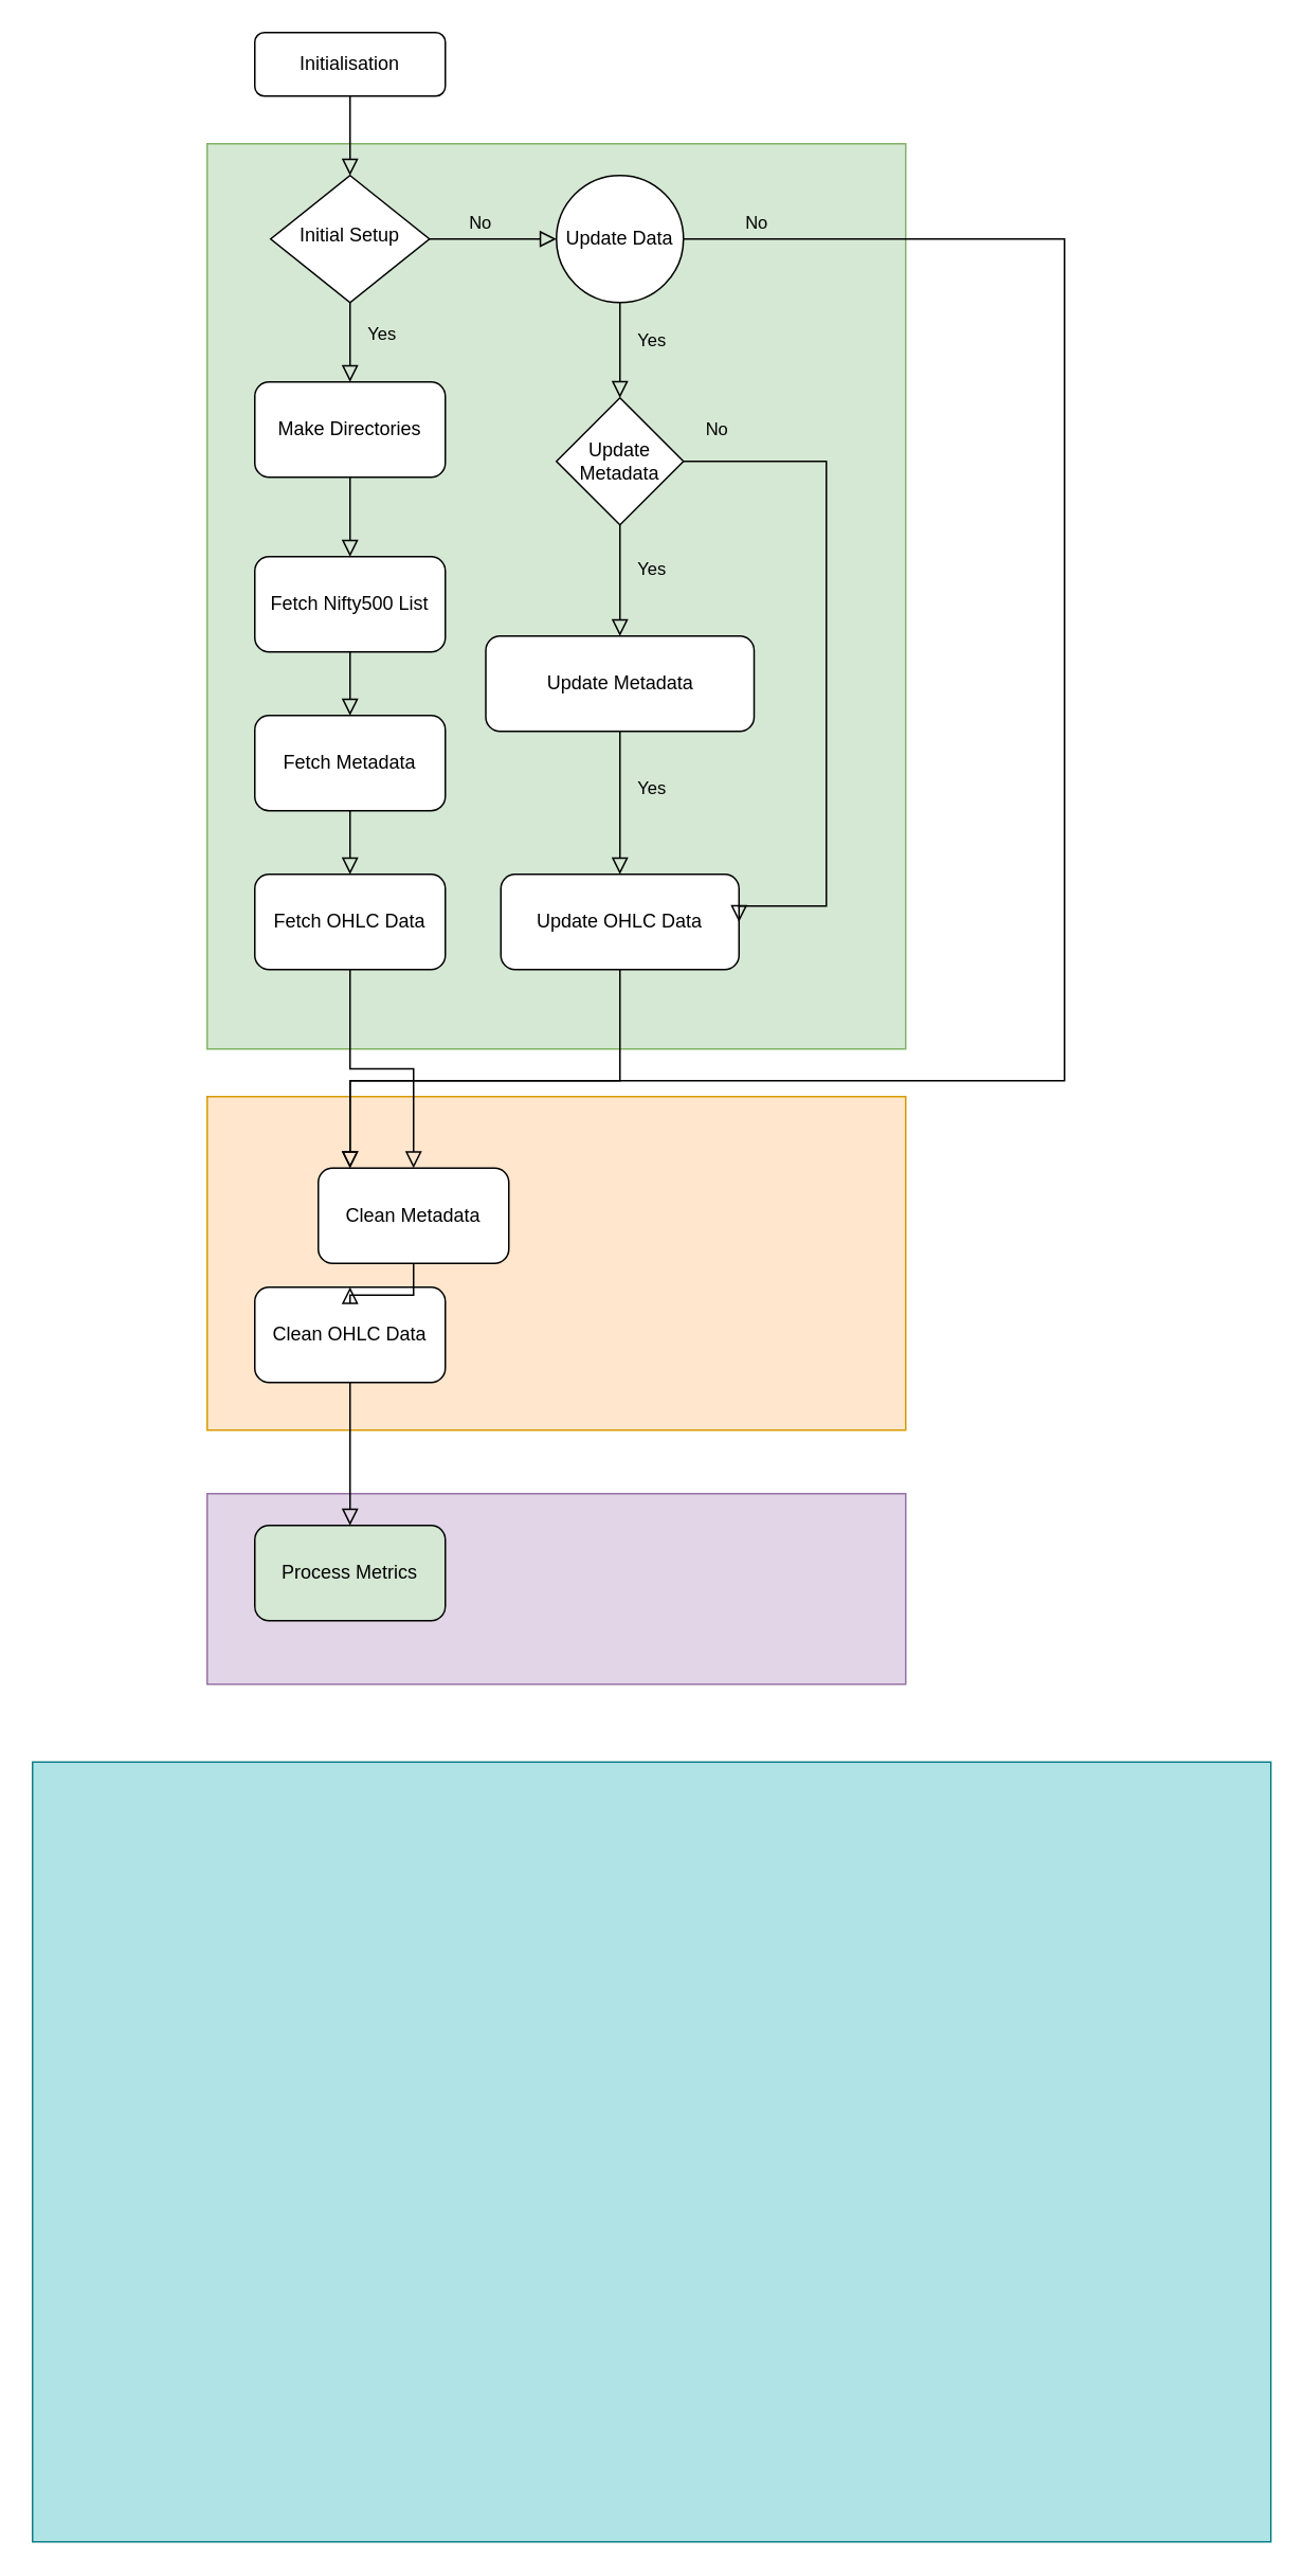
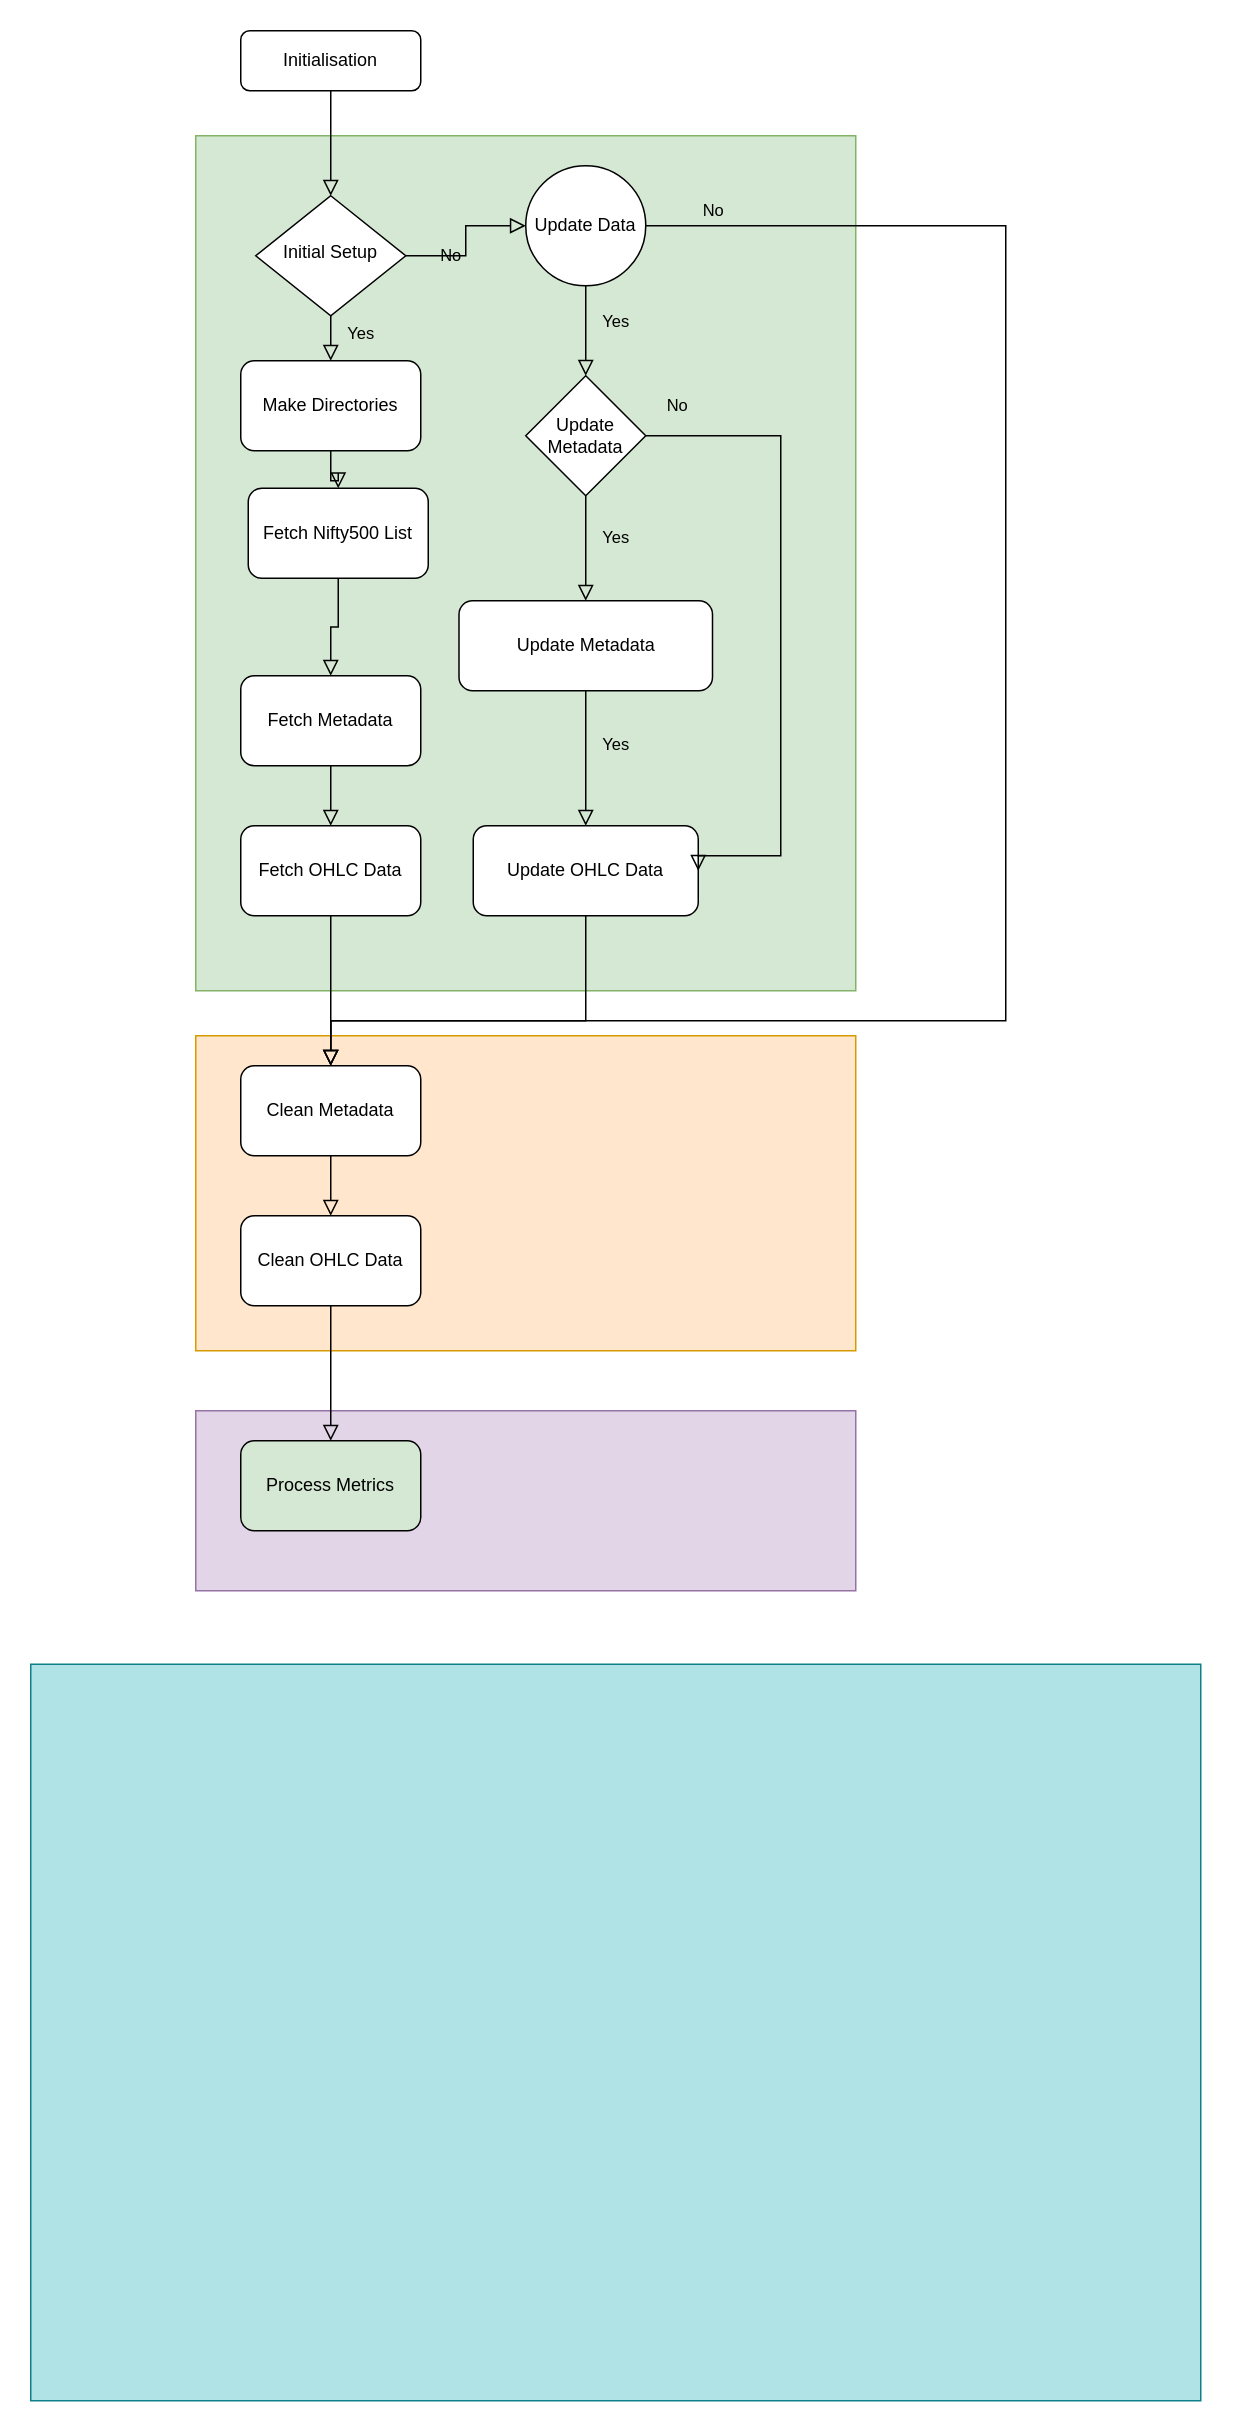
  <mxCell id="0" />
  <mxCell id="1" parent="0" />
  <mxCell id="2" value="" style="rounded=0;whiteSpace=wrap;html=1;verticalAlign=middle;fillColor=#e1d5e7;strokeColor=#9673a6;" vertex="1" parent="1"><mxGeometry x="130" y="940" width="440" height="120" as="geometry" /></mxCell>
  <mxCell id="3" value="" style="rounded=0;whiteSpace=wrap;html=1;verticalAlign=middle;fillColor=#ffe6cc;strokeColor=#d79b00;" vertex="1" parent="1"><mxGeometry x="130" y="690" width="440" height="210" as="geometry" /></mxCell>
  <mxCell id="4" value="" style="rounded=0;whiteSpace=wrap;html=1;verticalAlign=middle;fillColor=#d5e8d4;strokeColor=#82b366;" vertex="1" parent="1"><mxGeometry x="130" y="90" width="440" height="570" as="geometry" /></mxCell>
  <mxCell id="5" value="" style="rounded=0;html=1;jettySize=auto;orthogonalLoop=1;fontSize=11;endArrow=block;endFill=0;endSize=8;strokeWidth=1;shadow=0;labelBackgroundColor=none;edgeStyle=orthogonalEdgeStyle;" parent="1" source="6" target="8" edge="1"><mxGeometry relative="1" as="geometry" /></mxCell>
  <mxCell id="6" value="Initialisation" style="rounded=1;whiteSpace=wrap;html=1;fontSize=12;glass=0;strokeWidth=1;shadow=0;" parent="1" vertex="1"><mxGeometry x="160" y="20" width="120" height="40" as="geometry" /></mxCell>
  <mxCell id="7" value="No" style="edgeStyle=orthogonalEdgeStyle;rounded=0;html=1;jettySize=auto;orthogonalLoop=1;fontSize=11;endArrow=block;endFill=0;endSize=8;strokeWidth=1;shadow=0;labelBackgroundColor=none;" parent="1" source="8" target="9" edge="1"><mxGeometry x="-0.2" y="10" relative="1" as="geometry"><mxPoint as="offset" /><mxPoint x="320" y="150" as="targetPoint" /></mxGeometry></mxCell>
- <mxCell id="8" value="Initial Setup" style="rhombus;whiteSpace=wrap;html=1;shadow=0;fontFamily=Helvetica;fontSize=12;align=center;strokeWidth=1;spacing=6;spacingTop=-4;" parent="1" vertex="1"><mxGeometry x="170" y="110" width="100" height="80" as="geometry" /></mxCell>
+ <mxCell id="8" value="Initial Setup" style="rhombus;whiteSpace=wrap;html=1;shadow=0;fontFamily=Helvetica;fontSize=12;align=center;strokeWidth=1;spacing=6;spacingTop=-4;" parent="1" vertex="1"><mxGeometry x="170" y="130" width="100" height="80" as="geometry" /></mxCell>
  <mxCell id="9" value="Update Data" style="ellipse;whiteSpace=wrap;html=1;" vertex="1" parent="1"><mxGeometry x="350" y="110" width="80" height="80" as="geometry" /></mxCell>
  <mxCell id="10" value="Update Metadata" style="rhombus;whiteSpace=wrap;html=1;" vertex="1" parent="1"><mxGeometry x="350" y="250" width="80" height="80" as="geometry" /></mxCell>
  <mxCell id="11" value="Update Metadata" style="rounded=1;whiteSpace=wrap;html=1;" vertex="1" parent="1"><mxGeometry x="305.5" y="400" width="169" height="60" as="geometry" /></mxCell>
  <mxCell id="12" value="Yes" style="rounded=0;html=1;jettySize=auto;orthogonalLoop=1;fontSize=11;endArrow=block;endFill=0;endSize=8;strokeWidth=1;shadow=0;labelBackgroundColor=none;edgeStyle=orthogonalEdgeStyle;exitX=0.5;exitY=1;exitDx=0;exitDy=0;entryX=0.5;entryY=0;entryDx=0;entryDy=0;" edge="1" parent="1" source="9" target="10"><mxGeometry x="-0.2" y="20" relative="1" as="geometry"><mxPoint x="260" y="70" as="sourcePoint" /><mxPoint x="260" y="120" as="targetPoint" /><Array as="points"><mxPoint x="390" y="190" /></Array><mxPoint as="offset" /></mxGeometry></mxCell>
  <mxCell id="13" value="Update OHLC Data" style="rounded=1;whiteSpace=wrap;html=1;" vertex="1" parent="1"><mxGeometry x="315" y="550" width="150" height="60" as="geometry" /></mxCell>
  <mxCell id="14" value="Yes" style="rounded=0;html=1;jettySize=auto;orthogonalLoop=1;fontSize=11;endArrow=block;endFill=0;endSize=8;strokeWidth=1;shadow=0;labelBackgroundColor=none;edgeStyle=orthogonalEdgeStyle;exitX=0.5;exitY=1;exitDx=0;exitDy=0;" edge="1" parent="1" source="10" target="11"><mxGeometry x="-0.2" y="20" relative="1" as="geometry"><mxPoint x="430" y="290" as="sourcePoint" /><mxPoint x="430" y="350" as="targetPoint" /><Array as="points" /><mxPoint as="offset" /></mxGeometry></mxCell>
  <mxCell id="15" value="No" style="rounded=0;html=1;jettySize=auto;orthogonalLoop=1;fontSize=11;endArrow=block;endFill=0;endSize=8;strokeWidth=1;shadow=0;labelBackgroundColor=none;edgeStyle=orthogonalEdgeStyle;exitX=1;exitY=0.5;exitDx=0;exitDy=0;entryX=1;entryY=0.5;entryDx=0;entryDy=0;" edge="1" parent="1" source="10" target="13"><mxGeometry x="-0.905" y="20" relative="1" as="geometry"><mxPoint x="370" y="340" as="sourcePoint" /><mxPoint x="370" y="420" as="targetPoint" /><Array as="points"><mxPoint x="520" y="290" /><mxPoint x="520" y="570" /></Array><mxPoint as="offset" /></mxGeometry></mxCell>
  <mxCell id="16" value="Yes" style="rounded=0;html=1;jettySize=auto;orthogonalLoop=1;fontSize=11;endArrow=block;endFill=0;endSize=8;strokeWidth=1;shadow=0;labelBackgroundColor=none;edgeStyle=orthogonalEdgeStyle;entryX=0.5;entryY=0;entryDx=0;entryDy=0;" edge="1" parent="1" source="11" target="13"><mxGeometry x="-0.2" y="20" relative="1" as="geometry"><mxPoint x="400" y="340" as="sourcePoint" /><mxPoint x="390" y="540" as="targetPoint" /><Array as="points" /><mxPoint as="offset" /></mxGeometry></mxCell>
  <mxCell id="17" value="Yes" style="rounded=0;html=1;jettySize=auto;orthogonalLoop=1;fontSize=11;endArrow=block;endFill=0;endSize=8;strokeWidth=1;shadow=0;labelBackgroundColor=none;edgeStyle=orthogonalEdgeStyle;exitX=0.5;exitY=1;exitDx=0;exitDy=0;entryX=0.5;entryY=0;entryDx=0;entryDy=0;" edge="1" parent="1" source="8"><mxGeometry x="-0.2" y="20" relative="1" as="geometry"><mxPoint x="370" y="200" as="sourcePoint" /><mxPoint x="220" y="240" as="targetPoint" /><Array as="points"><mxPoint x="220" y="220" /><mxPoint x="220" y="220" /></Array><mxPoint as="offset" /></mxGeometry></mxCell>
- <mxCell id="18" value="Fetch Nifty500 List" style="rounded=1;whiteSpace=wrap;html=1;" vertex="1" parent="1"><mxGeometry x="160" y="350" width="120" height="60" as="geometry" /></mxCell>
+ <mxCell id="18" value="Fetch Nifty500 List" style="rounded=1;whiteSpace=wrap;html=1;" vertex="1" parent="1"><mxGeometry x="165" y="325" width="120" height="60" as="geometry" /></mxCell>
  <mxCell id="19" value="Make Directories" style="rounded=1;whiteSpace=wrap;html=1;" vertex="1" parent="1"><mxGeometry x="160" y="240" width="120" height="60" as="geometry" /></mxCell>
  <mxCell id="20" value="" style="rounded=0;html=1;jettySize=auto;orthogonalLoop=1;fontSize=11;endArrow=block;endFill=0;endSize=8;strokeWidth=1;shadow=0;labelBackgroundColor=none;edgeStyle=orthogonalEdgeStyle;" edge="1" parent="1" source="19" target="18"><mxGeometry relative="1" as="geometry"><mxPoint x="230" y="70" as="sourcePoint" /><mxPoint x="230" y="120" as="targetPoint" /></mxGeometry></mxCell>
  <mxCell id="21" value="Fetch Metadata" style="rounded=1;whiteSpace=wrap;html=1;" vertex="1" parent="1"><mxGeometry x="160" y="450" width="120" height="60" as="geometry" /></mxCell>
  <mxCell id="22" value="" style="rounded=0;html=1;jettySize=auto;orthogonalLoop=1;fontSize=11;endArrow=block;endFill=0;endSize=8;strokeWidth=1;shadow=0;labelBackgroundColor=none;edgeStyle=orthogonalEdgeStyle;" edge="1" parent="1" source="18" target="21"><mxGeometry relative="1" as="geometry"><mxPoint x="230" y="310" as="sourcePoint" /><mxPoint x="230" y="360" as="targetPoint" /></mxGeometry></mxCell>
  <mxCell id="23" value="Fetch OHLC Data" style="rounded=1;whiteSpace=wrap;html=1;" vertex="1" parent="1"><mxGeometry x="160" y="550" width="120" height="60" as="geometry" /></mxCell>
  <mxCell id="24" value="" style="rounded=0;html=1;jettySize=auto;orthogonalLoop=1;fontSize=11;endArrow=block;endFill=0;endSize=8;strokeWidth=1;shadow=0;labelBackgroundColor=none;edgeStyle=orthogonalEdgeStyle;" edge="1" parent="1" source="21" target="23"><mxGeometry relative="1" as="geometry"><mxPoint x="230" y="420" as="sourcePoint" /><mxPoint x="230" y="460" as="targetPoint" /></mxGeometry></mxCell>
  <mxCell id="25" value="No" style="rounded=0;html=1;jettySize=auto;orthogonalLoop=1;fontSize=11;endArrow=block;endFill=0;endSize=8;strokeWidth=1;shadow=0;labelBackgroundColor=none;edgeStyle=orthogonalEdgeStyle;exitX=1;exitY=0.5;exitDx=0;exitDy=0;" edge="1" parent="1" source="9" target="26"><mxGeometry x="-0.928" y="10" relative="1" as="geometry"><mxPoint x="400" y="480" as="sourcePoint" /><mxPoint x="620" y="790" as="targetPoint" /><Array as="points"><mxPoint x="670" y="150" /><mxPoint x="670" y="680" /><mxPoint x="220" y="680" /></Array><mxPoint as="offset" /></mxGeometry></mxCell>
- <mxCell id="26" value="Clean Metadata" style="rounded=1;whiteSpace=wrap;html=1;" vertex="1" parent="1"><mxGeometry x="200" y="735" width="120" height="60" as="geometry" /></mxCell>
+ <mxCell id="26" value="Clean Metadata" style="rounded=1;whiteSpace=wrap;html=1;" vertex="1" parent="1"><mxGeometry x="160" y="710" width="120" height="60" as="geometry" /></mxCell>
  <mxCell id="27" value="Clean OHLC Data" style="rounded=1;whiteSpace=wrap;html=1;" vertex="1" parent="1"><mxGeometry x="160" y="810" width="120" height="60" as="geometry" /></mxCell>
  <mxCell id="28" value="" style="rounded=0;html=1;jettySize=auto;orthogonalLoop=1;fontSize=11;endArrow=block;endFill=0;endSize=8;strokeWidth=1;shadow=0;labelBackgroundColor=none;edgeStyle=orthogonalEdgeStyle;exitX=0.5;exitY=1;exitDx=0;exitDy=0;" edge="1" parent="1" source="23" target="26"><mxGeometry relative="1" as="geometry"><mxPoint x="230" y="520" as="sourcePoint" /><mxPoint x="230" y="560" as="targetPoint" /></mxGeometry></mxCell>
  <mxCell id="29" value="" style="rounded=0;html=1;jettySize=auto;orthogonalLoop=1;fontSize=11;endArrow=block;endFill=0;endSize=8;strokeWidth=1;shadow=0;labelBackgroundColor=none;edgeStyle=orthogonalEdgeStyle;exitX=0.5;exitY=1;exitDx=0;exitDy=0;" edge="1" parent="1" source="13" target="26"><mxGeometry relative="1" as="geometry"><mxPoint x="240" y="530" as="sourcePoint" /><mxPoint x="240" y="570" as="targetPoint" /><Array as="points"><mxPoint x="390" y="680" /><mxPoint x="220" y="680" /></Array></mxGeometry></mxCell>
  <mxCell id="30" value="" style="rounded=0;html=1;jettySize=auto;orthogonalLoop=1;fontSize=11;endArrow=block;endFill=0;endSize=8;strokeWidth=1;shadow=0;labelBackgroundColor=none;edgeStyle=orthogonalEdgeStyle;exitX=0.5;exitY=1;exitDx=0;exitDy=0;" edge="1" parent="1" source="26" target="27"><mxGeometry relative="1" as="geometry"><mxPoint x="230" y="520" as="sourcePoint" /><mxPoint x="230" y="560" as="targetPoint" /></mxGeometry></mxCell>
  <mxCell id="31" value="Process Metrics" style="rounded=1;whiteSpace=wrap;html=1;fillColor=#d5e8d4;" vertex="1" parent="1"><mxGeometry x="160" y="960" width="120" height="60" as="geometry" /></mxCell>
  <mxCell id="32" value="" style="rounded=0;html=1;jettySize=auto;orthogonalLoop=1;fontSize=11;endArrow=block;endFill=0;endSize=8;strokeWidth=1;shadow=0;labelBackgroundColor=none;edgeStyle=orthogonalEdgeStyle;exitX=0.5;exitY=1;exitDx=0;exitDy=0;" edge="1" parent="1" source="27" target="31"><mxGeometry relative="1" as="geometry"><mxPoint x="230" y="780" as="sourcePoint" /><mxPoint x="230" y="820" as="targetPoint" /></mxGeometry></mxCell>
  <mxCell id="33" value="" style="rounded=0;whiteSpace=wrap;html=1;verticalAlign=middle;fillColor=#b0e3e6;strokeColor=#0e8088;" vertex="1" parent="1"><mxGeometry x="20" y="1109" width="780" height="491" as="geometry" /></mxCell>
